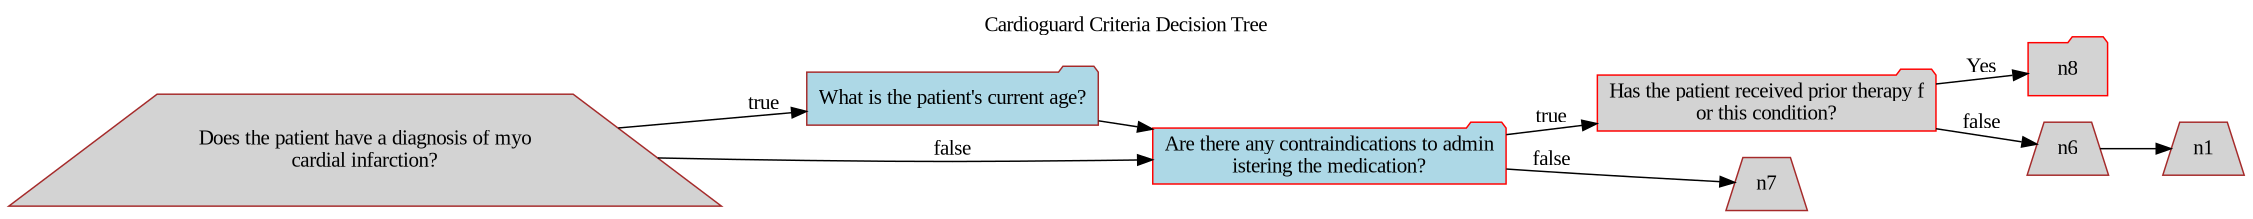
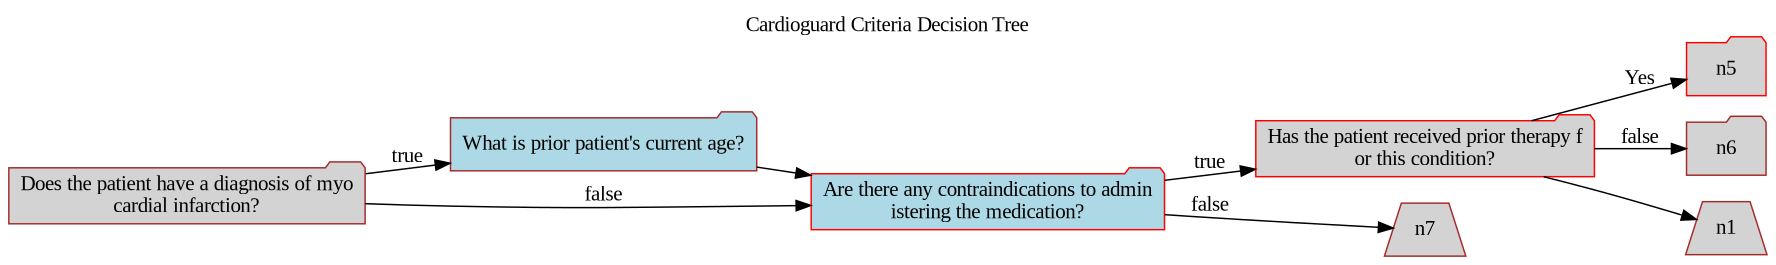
  digraph {
    fontname="Liberation Serif"
    label="Cardioguard Criteria Decision Tree"
    labelloc=t
    rankdir=LR
    node [color=brown fillcolor=lightgray fontname="Liberation Serif" shape=folder style=filled]
    edge [fontname="Liberation Serif"]
-   n1 [label="Does the patient have a diagnosis of myo\ncardial infarction?" shape=trapezium]
-   n2 [fillcolor=lightblue label="What is the patient's current age?"]
+   n1 [label="Does the patient have a diagnosis of myo\ncardial infarction?"]
+   n2 [fillcolor=lightblue label="What is prior patient's current age?"]
    n3 [color=red fillcolor=lightblue label="Are there any contraindications to admin\nistering the medication?"]
    n4 [color=red label="Has the patient received prior therapy f\nor this condition?"]
    n5 [label=n7 shape=trapezium]
-   n6 [color=red label=n8]
-   n7 [label=n6 shape=trapezium]
+   n6 [color=red label=n5]
+   n7 [label=n6]
    n8 [label=n1 shape=trapezium]
    n1 -> n2 [label=true]
    n1 -> n3 [label=false]
    n2 -> n3
    n3 -> n4 [label=true]
    n3 -> n5 [label=false]
    n4 -> n6 [label=Yes]
    n4 -> n7 [label=false]
-   n7 -> n8
+   n4 -> n8
  }
